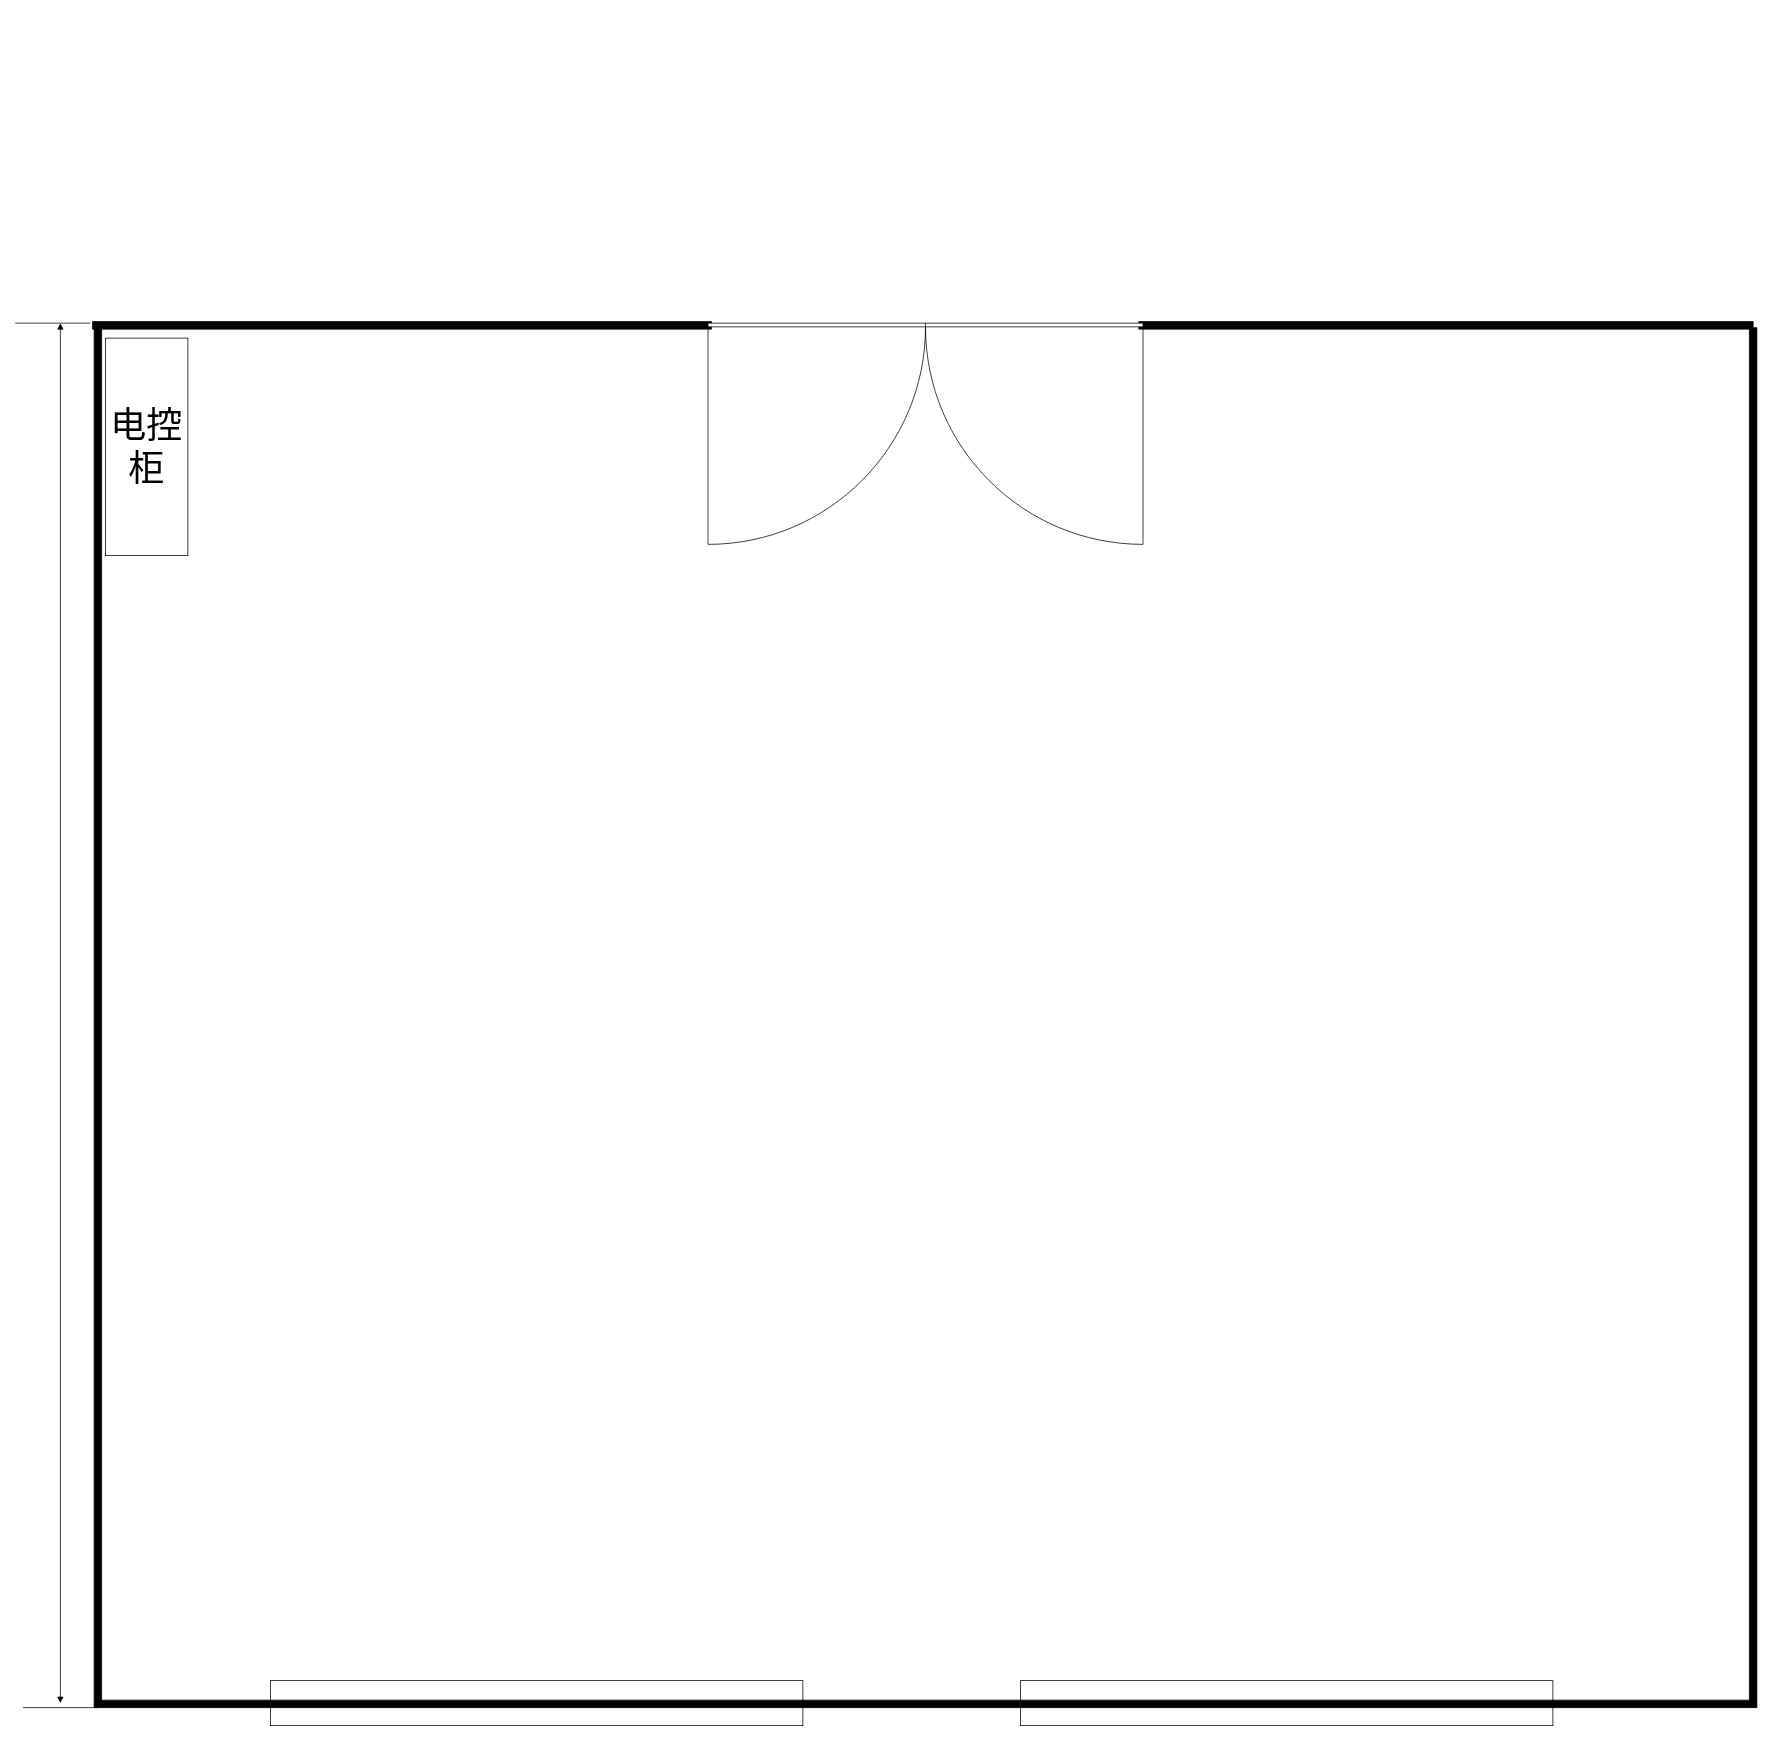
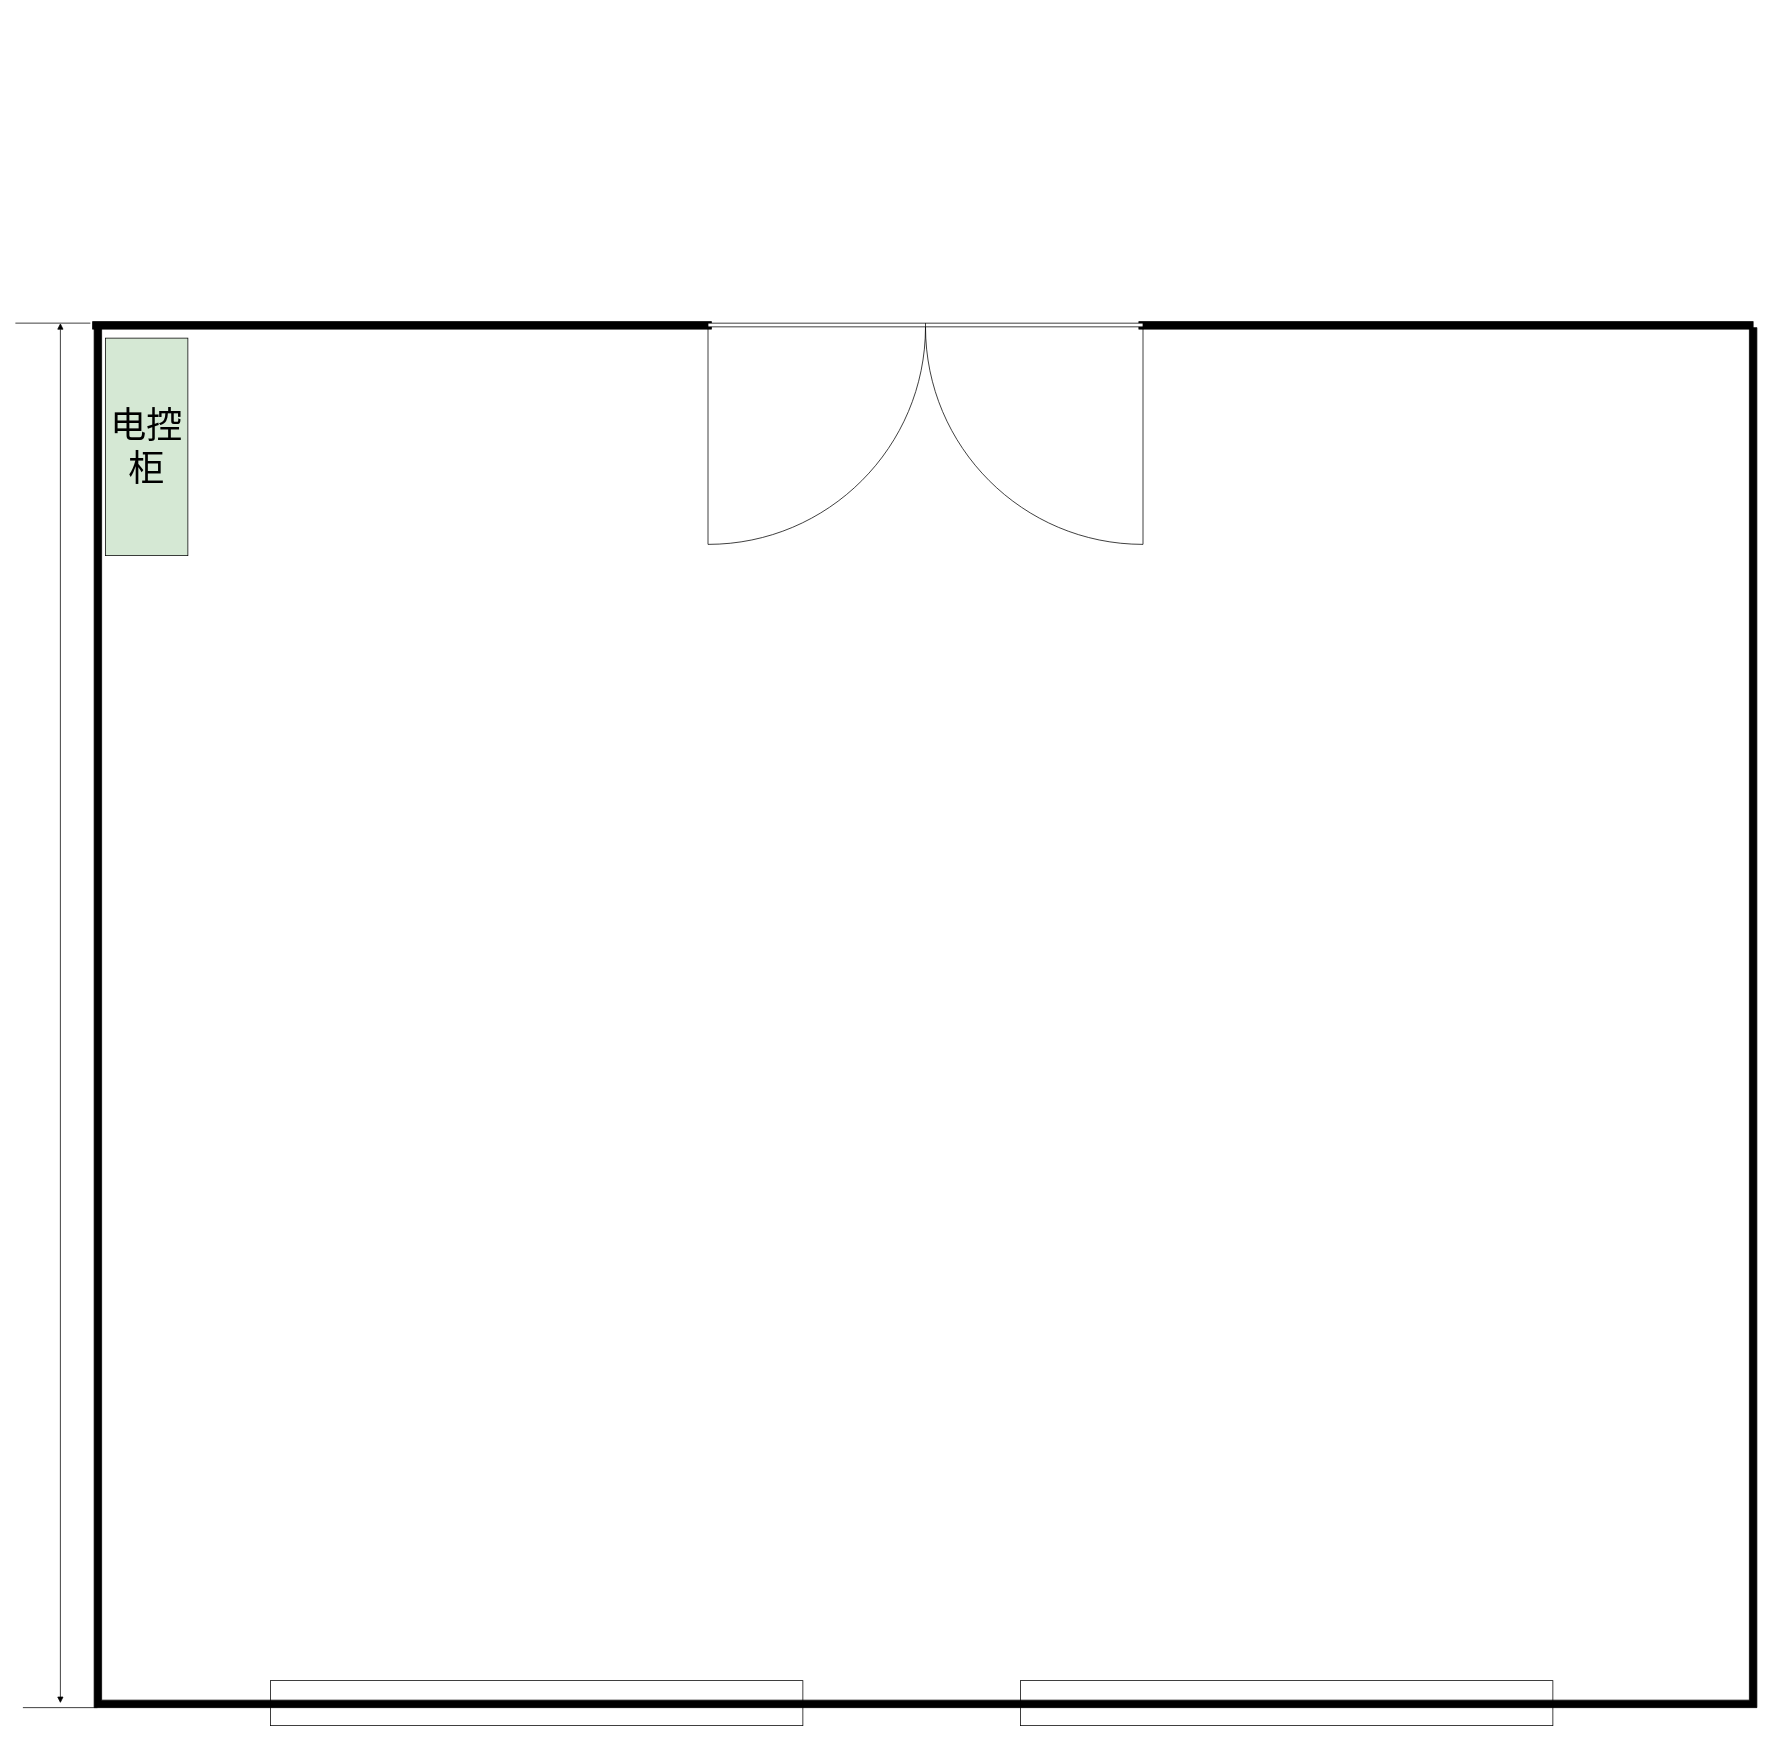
  <mxCell id="0" />
  <mxCell id="1" parent="0" />
  <mxCell id="2" value="" style="rounded=0;whiteSpace=wrap;html=1;" vertex="1" parent="1"><mxGeometry x="1360" y="2240" width="710" height="60" as="geometry" /></mxCell>
  <mxCell id="3" value="" style="rounded=0;whiteSpace=wrap;html=1;" vertex="1" parent="1"><mxGeometry x="360" y="2240" width="710" height="60" as="geometry" /></mxCell>
  <mxCell id="4" value="" style="verticalLabelPosition=bottom;html=1;verticalAlign=top;align=center;strokeWidth=1;shape=mxgraph.floorplan.wallU;fillColor=#000000;rounded=0;shadow=0;comic=0;fontFamily=Verdana;fontSize=12;rotation=-180;" vertex="1" parent="1"><mxGeometry x="125" y="436" width="2217" height="1840" as="geometry" /></mxCell>
  <mxCell id="5" value="" style="verticalLabelPosition=bottom;html=1;verticalAlign=top;align=center;strokeWidth=1;shape=mxgraph.floorplan.wall;fillColor=#000000;direction=south;rounded=0;shadow=0;comic=0;fontFamily=Verdana;fontSize=12;rotation=90;" vertex="1" parent="1"><mxGeometry x="530.5" y="20.5" width="10" height="825" as="geometry" /></mxCell>
  <mxCell id="6" value="" style="verticalLabelPosition=bottom;html=1;verticalAlign=top;align=center;strokeWidth=1;shape=mxgraph.floorplan.wall;fillColor=#000000;direction=south;rounded=0;shadow=0;comic=0;fontFamily=Verdana;fontSize=12;rotation=90;" vertex="1" parent="1"><mxGeometry x="1922.5" y="23.5" width="10" height="819" as="geometry" /></mxCell>
  <mxCell id="7" value="" style="verticalLabelPosition=bottom;html=1;verticalAlign=top;align=center;strokeWidth=1;shape=mxgraph.floorplan.doorDouble;rounded=0;shadow=0;comic=0;fontFamily=Verdana;fontSize=12;rotation=0;" vertex="1" parent="1"><mxGeometry x="943.5" y="430" width="580" height="70" as="geometry" /></mxCell>
- <mxCell id="8" value="&lt;font style=&quot;font-size: 48px;&quot;&gt;电控柜&lt;/font&gt;" style="rounded=0;whiteSpace=wrap;html=1;rotation=0;" vertex="1" parent="1"><mxGeometry x="140" y="450" width="110" height="290" as="geometry" /></mxCell>
+ <mxCell id="8" value="&lt;font style=&quot;font-size: 48px;&quot;&gt;电控柜&lt;/font&gt;" style="rounded=0;whiteSpace=wrap;html=1;rotation=0;fillColor=#d5e8d4;" vertex="1" parent="1"><mxGeometry x="140" y="450" width="110" height="290" as="geometry" /></mxCell>
  <mxCell id="9" value="" style="endArrow=block;startArrow=block;endFill=1;startFill=1;html=1;rounded=0;" edge="1" parent="1"><mxGeometry width="160" relative="1" as="geometry"><mxPoint x="80" y="430" as="sourcePoint" /><mxPoint x="80" y="2270" as="targetPoint" /></mxGeometry></mxCell>
  <mxCell id="10" value="" style="endArrow=none;html=1;rounded=0;" edge="1" parent="1"><mxGeometry width="50" height="50" relative="1" as="geometry"><mxPoint x="20" y="430" as="sourcePoint" /><mxPoint x="120" y="430" as="targetPoint" /></mxGeometry></mxCell>
  <mxCell id="11" value="" style="endArrow=none;html=1;rounded=0;entryX=0.998;entryY=0;entryDx=0;entryDy=0;entryPerimeter=0;" edge="1" parent="1" target="4"><mxGeometry width="50" height="50" relative="1" as="geometry"><mxPoint x="30" y="2276" as="sourcePoint" /><mxPoint x="110" y="2150" as="targetPoint" /></mxGeometry></mxCell>
